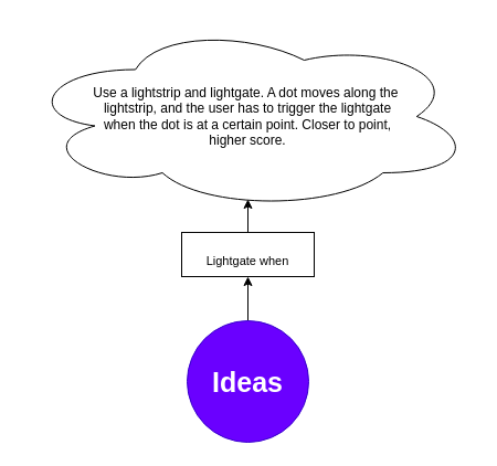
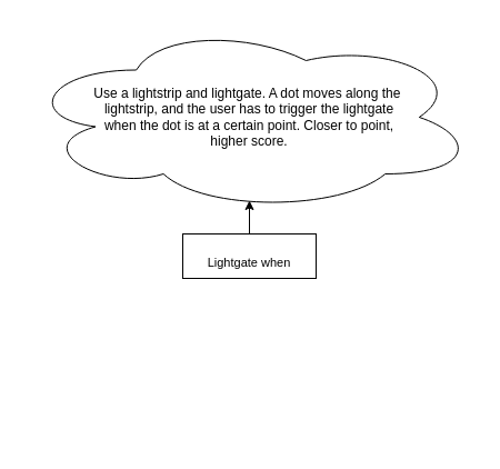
  <mxCell id="0" />
  <mxCell id="1" parent="0" />
- <mxCell id="2" style="edgeStyle=none;html=1;exitX=0.5;exitY=0;exitDx=0;exitDy=0;fontSize=25;" parent="1" source="3" target="5" edge="1"><mxGeometry relative="1" as="geometry"><mxPoint x="224" y="220" as="targetPoint" /></mxGeometry></mxCell>
- <mxCell id="3" value="Ideas" style="ellipse;whiteSpace=wrap;html=1;aspect=fixed;fillColor=#6a00ff;fontColor=#ffffff;strokeColor=#3700CC;fontStyle=1;horizontal=1;fontSize=25;" parent="1" vertex="1"><mxGeometry x="169" y="290" width="110" height="110" as="geometry" /></mxCell>
  <mxCell id="4" style="edgeStyle=none;html=1;exitX=0.5;exitY=0;exitDx=0;exitDy=0;" edge="1" parent="1" source="5"><mxGeometry relative="1" as="geometry"><mxPoint x="224" y="180" as="targetPoint" /></mxGeometry></mxCell>
  <mxCell id="5" value="&lt;font style=&quot;font-size: 11px;&quot;&gt;Lightgate when&lt;/font&gt;" style="rounded=0;whiteSpace=wrap;html=1;fontSize=25;verticalAlign=middle;" parent="1" vertex="1"><mxGeometry x="164" y="210" width="120" height="40" as="geometry" /></mxCell>
  <mxCell id="6" value="Use a lightstrip and lightgate. A dot moves along the&amp;nbsp;&lt;br&gt;lightstrip, and the user has to trigger the lightgate&lt;br&gt;when the dot is at a certain point. Closer to point,&lt;br&gt;higher score." style="ellipse;shape=cloud;whiteSpace=wrap;html=1;" vertex="1" parent="1"><mxGeometry x="20.25" y="20" width="407.5" height="170" as="geometry" /></mxCell>
